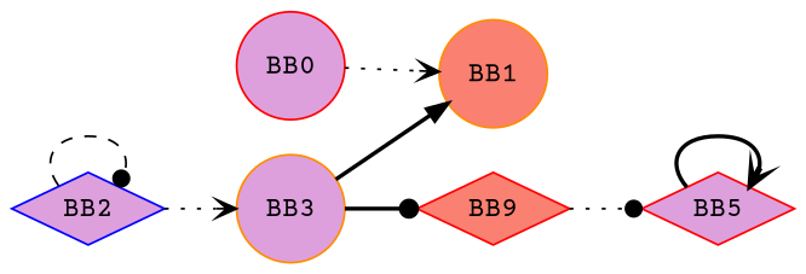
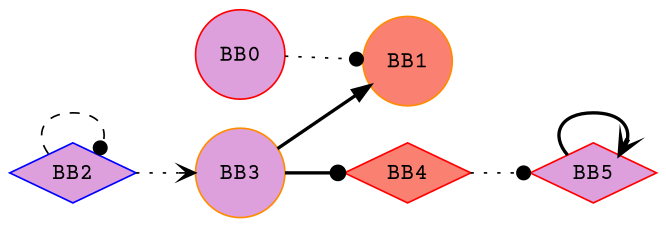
  digraph {
    fontname="Courier Prime"
    rankdir=LR
    node [color=red fillcolor=plum fontname="Courier Prime" shape=circle style=filled]
    edge [arrowhead=vee fontname="Courier Prime" style=dotted]
    BB1 [color=darkorange fillcolor=salmon]
    BB0
    BB2 [color=blue shape=diamond]
    BB3 [color=darkorange]
-   BB4 [fillcolor=salmon shape=diamond label=BB9]
+   BB4 [fillcolor=salmon shape=diamond]
    BB5 [shape=diamond]
-   BB0 -> BB1
+   BB0 -> BB1 [arrowhead=dot]
    BB2 -> BB2 [arrowhead=dot style=dashed]
    BB2 -> BB3
    BB3 -> BB1 [arrowhead=normal style=bold]
    BB3 -> BB4 [arrowhead=dot style=bold]
    BB4 -> BB5 [arrowhead=dot]
    BB5 -> BB5 [style=bold]
  }
